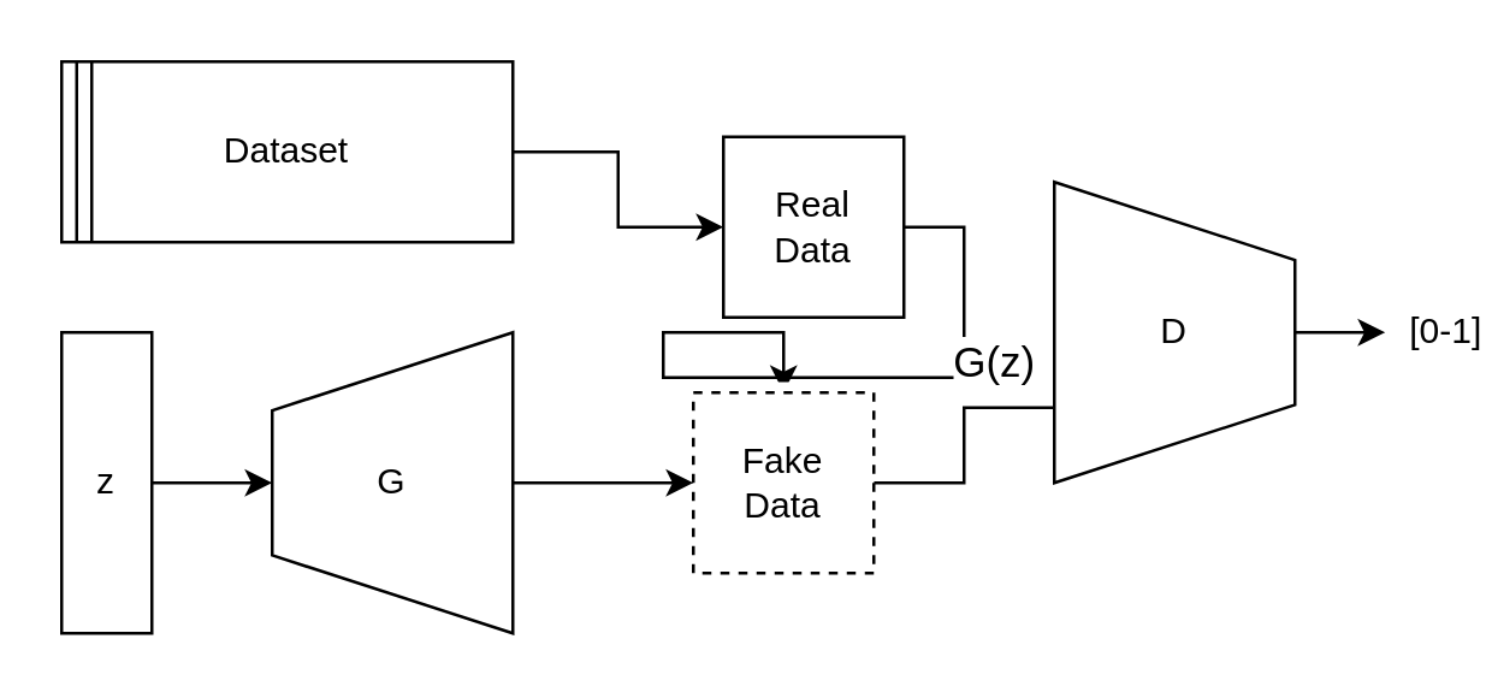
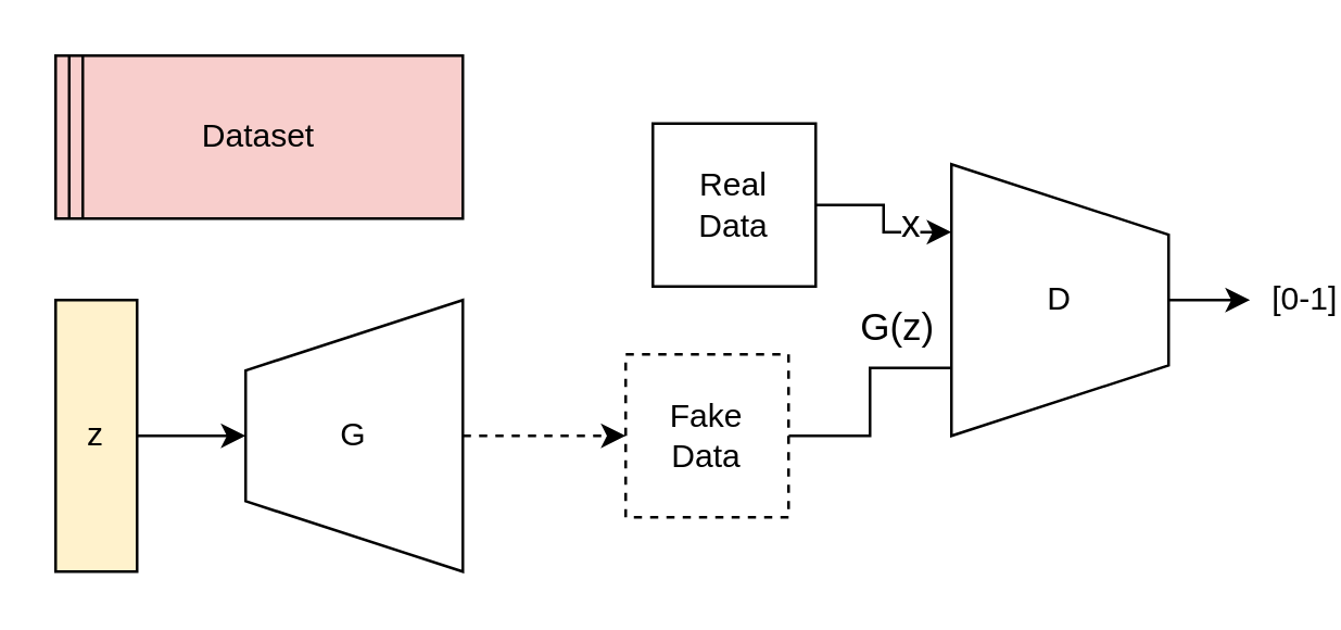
  <mxCell id="0" />
  <mxCell id="1" parent="0" />
- <mxCell id="2" style="edgeStyle=orthogonalEdgeStyle;rounded=0;orthogonalLoop=1;jettySize=auto;html=1;exitX=0.5;exitY=1;exitDx=0;exitDy=0;entryX=0;entryY=0.5;entryDx=0;entryDy=0;fontSize=12;" parent="1" source="3" target="11" edge="1"><mxGeometry relative="1" as="geometry" /></mxCell>
+ <mxCell id="2" style="edgeStyle=orthogonalEdgeStyle;rounded=0;orthogonalLoop=1;jettySize=auto;html=1;exitX=0.5;exitY=1;exitDx=0;exitDy=0;entryX=0;entryY=0.5;entryDx=0;entryDy=0;fontSize=12;dashed=1;" parent="1" source="3" target="11" edge="1"><mxGeometry relative="1" as="geometry" /></mxCell>
  <mxCell id="3" value="G" style="shape=trapezoid;perimeter=trapezoidPerimeter;whiteSpace=wrap;html=1;fixedSize=1;rotation=0;size=25.93;labelPosition=center;verticalLabelPosition=middle;align=center;verticalAlign=middle;direction=north;" parent="1" vertex="1"><mxGeometry x="90" y="110" width="80" height="100" as="geometry" /></mxCell>
  <mxCell id="4" value="[0-1]" style="edgeStyle=orthogonalEdgeStyle;rounded=0;orthogonalLoop=1;jettySize=auto;html=1;exitX=0.5;exitY=1;exitDx=0;exitDy=0;fontSize=12;" parent="1" source="5" edge="1"><mxGeometry x="1" y="20" relative="1" as="geometry"><mxPoint x="460" y="110" as="targetPoint" /><mxPoint x="20" y="20" as="offset" /></mxGeometry></mxCell>
  <mxCell id="5" value="D" style="shape=trapezoid;perimeter=trapezoidPerimeter;whiteSpace=wrap;html=1;fixedSize=1;rotation=0;size=25.93;labelPosition=center;verticalLabelPosition=middle;align=center;verticalAlign=middle;direction=north;flipH=1;" parent="1" vertex="1"><mxGeometry x="350" y="60" width="80" height="100" as="geometry" /></mxCell>
- <mxCell id="6" style="edgeStyle=orthogonalEdgeStyle;rounded=0;orthogonalLoop=1;jettySize=auto;html=1;exitX=1;exitY=0.5;exitDx=0;exitDy=0;entryX=0;entryY=0.5;entryDx=0;entryDy=0;fontSize=12;" parent="1" source="7" target="9" edge="1"><mxGeometry relative="1" as="geometry" /></mxCell>
- <mxCell id="7" value="Dataset" style="rounded=0;whiteSpace=wrap;html=1;" parent="1" vertex="1"><mxGeometry x="20" y="20" width="150" height="60" as="geometry" /></mxCell>
- <mxCell id="8" value="x" style="edgeStyle=orthogonalEdgeStyle;rounded=0;orthogonalLoop=1;jettySize=auto;html=1;exitX=1;exitY=0.5;exitDx=0;exitDy=0;fontSize=14;" parent="1" source="9" target="11" edge="1"><mxGeometry x="0.053" y="10" relative="1" as="geometry"><mxPoint as="offset" /></mxGeometry></mxCell>
+ <mxCell id="7" value="Dataset" style="rounded=0;whiteSpace=wrap;html=1;fillColor=#f8cecc;" parent="1" vertex="1"><mxGeometry x="20" y="20" width="150" height="60" as="geometry" /></mxCell>
+ <mxCell id="8" value="x" style="edgeStyle=orthogonalEdgeStyle;rounded=0;orthogonalLoop=1;jettySize=auto;html=1;exitX=1;exitY=0.5;exitDx=0;exitDy=0;entryX=0.75;entryY=0;entryDx=0;entryDy=0;fontSize=14;" parent="1" source="9" target="5" edge="1"><mxGeometry x="0.053" y="10" relative="1" as="geometry"><mxPoint as="offset" /></mxGeometry></mxCell>
  <mxCell id="9" value="Real&lt;br style=&quot;font-size: 12px;&quot;&gt;Data" style="rounded=0;whiteSpace=wrap;html=1;labelBackgroundColor=none;fontSize=12;" parent="1" vertex="1"><mxGeometry x="240" y="45" width="60" height="60" as="geometry" /></mxCell>
  <mxCell id="10" value="G(z)" style="edgeStyle=orthogonalEdgeStyle;rounded=0;orthogonalLoop=1;jettySize=auto;html=1;exitX=1;exitY=0.5;exitDx=0;exitDy=0;entryX=0.25;entryY=0;entryDx=0;entryDy=0;fontSize=14;endArrow=none;" parent="1" source="11" target="5" edge="1"><mxGeometry x="0.53" y="15" relative="1" as="geometry"><mxPoint as="offset" /></mxGeometry></mxCell>
  <mxCell id="11" value="Fake&lt;br&gt;Data" style="rounded=0;whiteSpace=wrap;html=1;labelBackgroundColor=none;fontSize=12;dashed=1;" parent="1" vertex="1"><mxGeometry x="230" y="130" width="60" height="60" as="geometry" /></mxCell>
  <mxCell id="12" value="" style="endArrow=none;html=1;fontSize=12;" parent="1" edge="1"><mxGeometry width="50" height="50" relative="1" as="geometry"><mxPoint x="25" y="80" as="sourcePoint" /><mxPoint x="25" y="20" as="targetPoint" /></mxGeometry></mxCell>
  <mxCell id="13" value="" style="endArrow=none;html=1;fontSize=12;" parent="1" edge="1"><mxGeometry width="50" height="50" relative="1" as="geometry"><mxPoint x="30" y="80" as="sourcePoint" /><mxPoint x="30" y="20" as="targetPoint" /></mxGeometry></mxCell>
  <mxCell id="14" value="" style="endArrow=classic;html=1;" edge="1" parent="1"><mxGeometry width="50" height="50" relative="1" as="geometry"><mxPoint x="20" y="160" as="sourcePoint" /><mxPoint x="90" y="160" as="targetPoint" /></mxGeometry></mxCell>
- <mxCell id="15" value="z" style="rounded=0;whiteSpace=wrap;html=1;" parent="1" vertex="1"><mxGeometry x="20" y="110" width="30" height="100" as="geometry" /></mxCell>
+ <mxCell id="15" value="z" style="rounded=0;whiteSpace=wrap;html=1;fillColor=#fff2cc;" parent="1" vertex="1"><mxGeometry x="20" y="110" width="30" height="100" as="geometry" /></mxCell>
